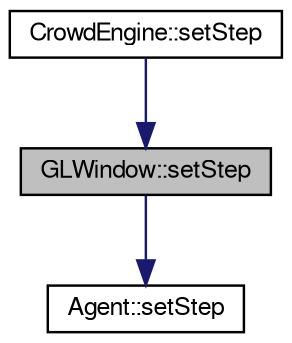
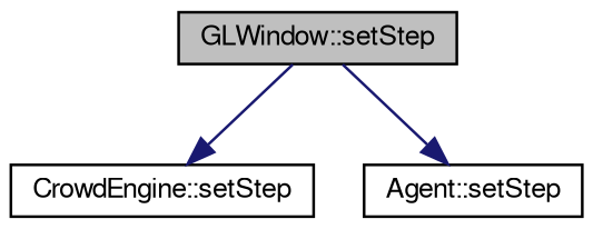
  digraph {
    rankdir=TB
    node [color=black fillcolor=white fontname=FreeSans fontsize=10 shape=record style=filled]
    edge [color=midnightblue fontname=FreeSans fontsize=10 labelfontname=FreeSans labelfontsize=10 style=solid]
    n1 [fillcolor=grey75 fontcolor=black height=0.2 label="GLWindow::setStep" width=0.4]
    n2 [height=0.2 label="CrowdEngine::setStep" width=0.4]
    n3 [height=0.2 label="Agent::setStep" width=0.4]
-   n2 -> n1
+   n1 -> n2
    n1 -> n3
  }
